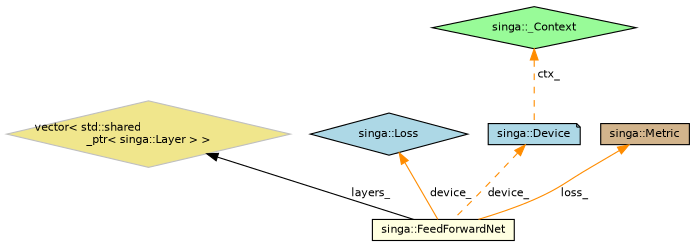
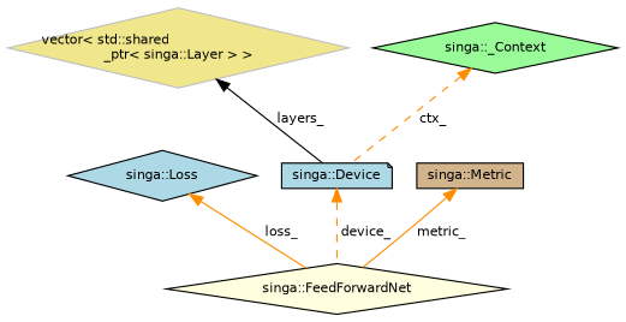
  digraph {
    node [color=black fillcolor=lightblue fontname=Helvetica fontsize=10 shape=diamond style=filled]
    edge [color=darkorange dir=back fontname=Helvetica fontsize=10 labelfontname=Helvetica labelfontsize=10 style=solid]
-   n1 [fillcolor=lightyellow fontcolor=black height=0.2 label="singa::FeedForwardNet" shape=box width=0.4]
+   n1 [fillcolor=lightyellow fontcolor=black height=0.2 label="singa::FeedForwardNet" width=0.4]
    n2 [color=grey75 fillcolor=khaki height=0.2 label="vector\< std::shared\l_ptr\< singa::Layer \> \>" width=0.4]
    n3 [height=0.2 label="singa::Loss" width=0.4]
    n4 [height=0.2 label="singa::Device" shape=note width=0.4]
    n5 [fillcolor=palegreen height=0.2 label="singa::_Context" width=0.4]
    n6 [fillcolor=tan height=0.2 label="singa::Metric" shape=box width=0.4]
-   n2 -> n1 [color=black label=" layers_"]
-   n3 -> n1 [label=" device_"]
+   n2 -> n4 [color=black label=" layers_"]
+   n3 -> n1 [label=" loss_"]
    n4 -> n1 [label=" device_" style=dashed]
    n5 -> n4 [label=" ctx_" style=dashed]
-   n6 -> n1 [label=" loss_"]
+   n6 -> n1 [label=" metric_"]
  }
